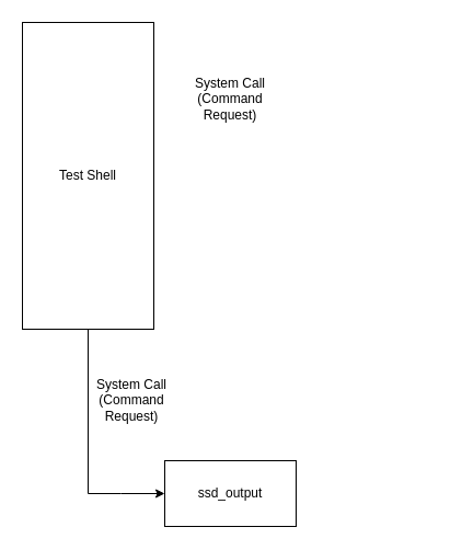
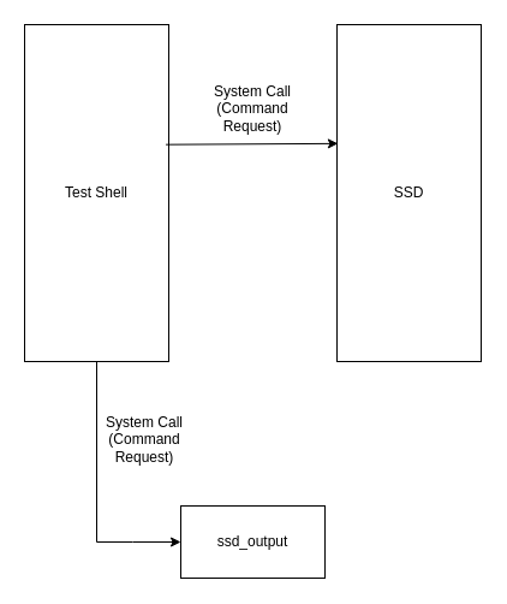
  <mxCell id="0" />
  <mxCell id="1" parent="0" />
  <mxCell id="2" value="Test Shell" style="rounded=0;whiteSpace=wrap;html=1;" vertex="1" parent="1"><mxGeometry x="20" y="20" width="120" height="280" as="geometry" /></mxCell>
+ <mxCell id="3" value="SSD" style="rounded=0;whiteSpace=wrap;html=1;" vertex="1" parent="1"><mxGeometry x="280" y="20" width="120" height="280" as="geometry" /></mxCell>
+ <mxCell id="4" value="" style="endArrow=classic;html=1;rounded=0;exitX=0.98;exitY=0.356;exitDx=0;exitDy=0;exitPerimeter=0;entryX=0.007;entryY=0.353;entryDx=0;entryDy=0;entryPerimeter=0;" edge="1" parent="1" source="2" target="3"><mxGeometry width="50" height="50" relative="1" as="geometry"><mxPoint x="200" y="170" as="sourcePoint" /><mxPoint x="250" y="120" as="targetPoint" /></mxGeometry></mxCell>
  <mxCell id="5" value="System Call (Command Request)" style="text;html=1;align=center;verticalAlign=middle;whiteSpace=wrap;rounded=0;" vertex="1" parent="1"><mxGeometry x="160" y="60" width="100" height="60" as="geometry" /></mxCell>
  <mxCell id="6" value="ssd_output" style="rounded=0;whiteSpace=wrap;html=1;" vertex="1" parent="1"><mxGeometry x="150" y="420" width="120" height="60" as="geometry" /></mxCell>
  <mxCell id="7" value="" style="endArrow=classic;html=1;rounded=0;exitX=0.5;exitY=1;exitDx=0;exitDy=0;entryX=0;entryY=0.5;entryDx=0;entryDy=0;" edge="1" parent="1" source="2" target="6"><mxGeometry width="50" height="50" relative="1" as="geometry"><mxPoint x="230" y="350" as="sourcePoint" /><mxPoint x="80" y="450" as="targetPoint" /><Array as="points"><mxPoint x="80" y="450" /><mxPoint x="110" y="450" /></Array></mxGeometry></mxCell>
  <mxCell id="8" value="System Call (Command Request)" style="text;html=1;align=center;verticalAlign=middle;whiteSpace=wrap;rounded=0;" vertex="1" parent="1"><mxGeometry x="70" y="335" width="100" height="60" as="geometry" /></mxCell>
